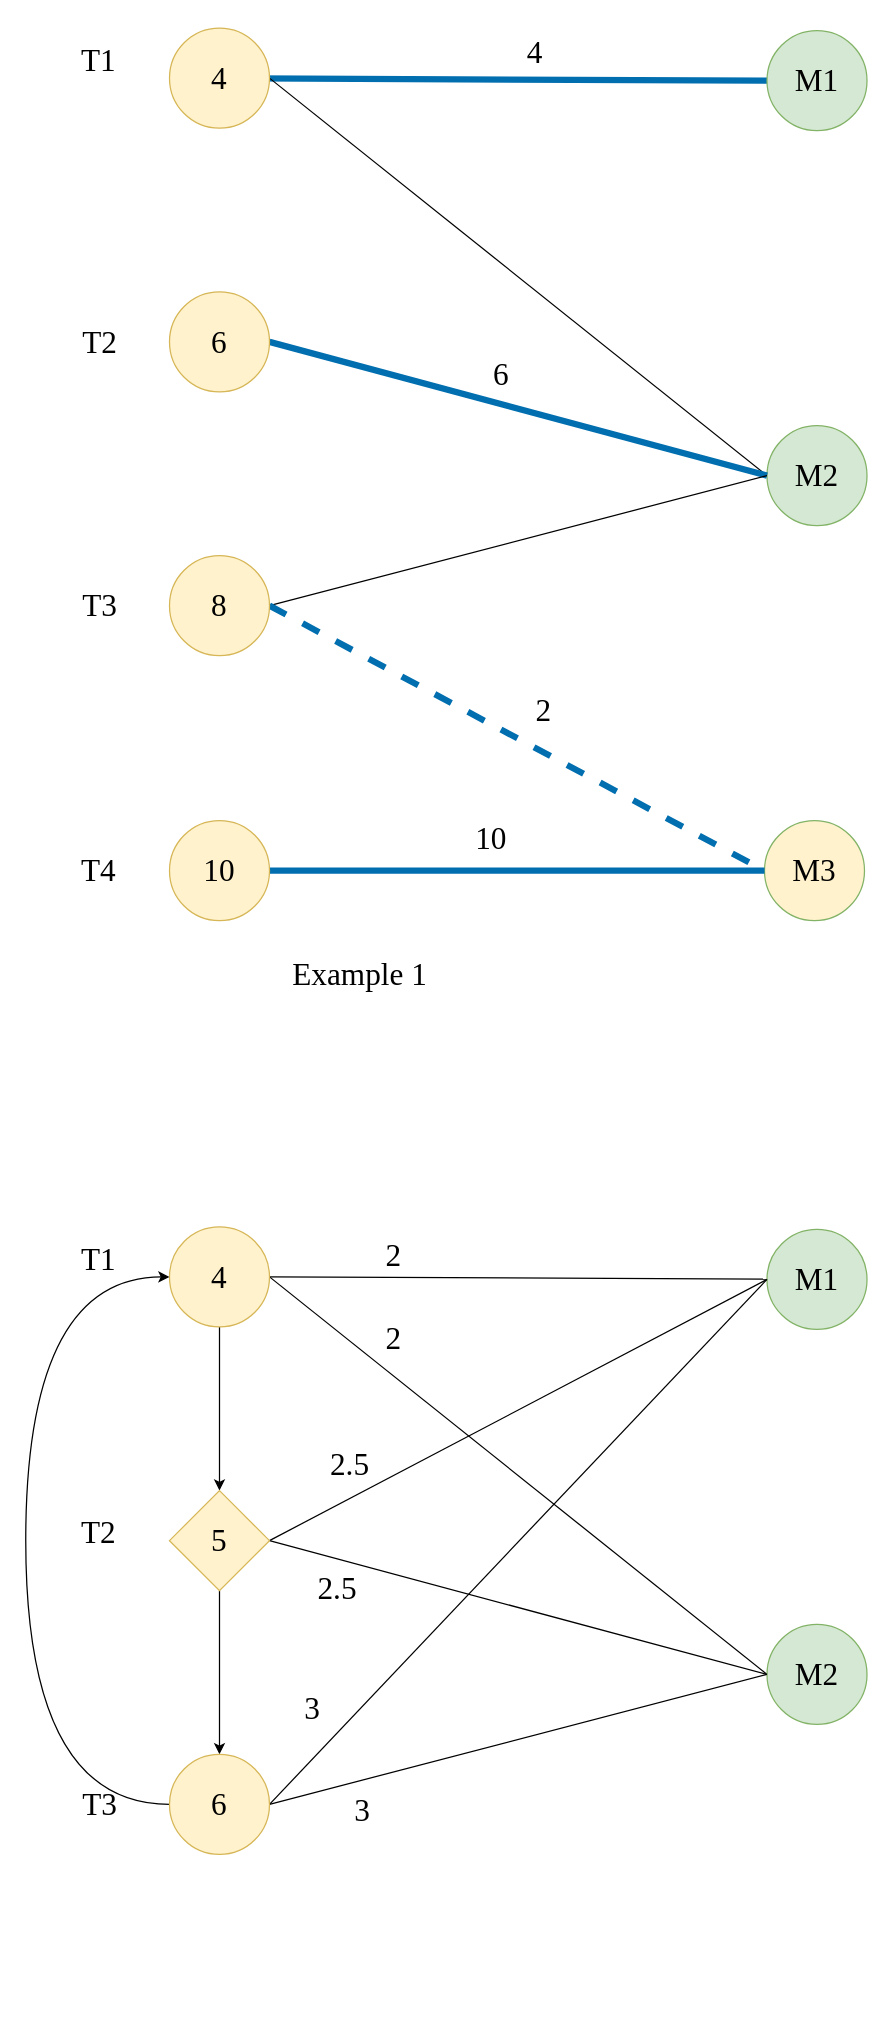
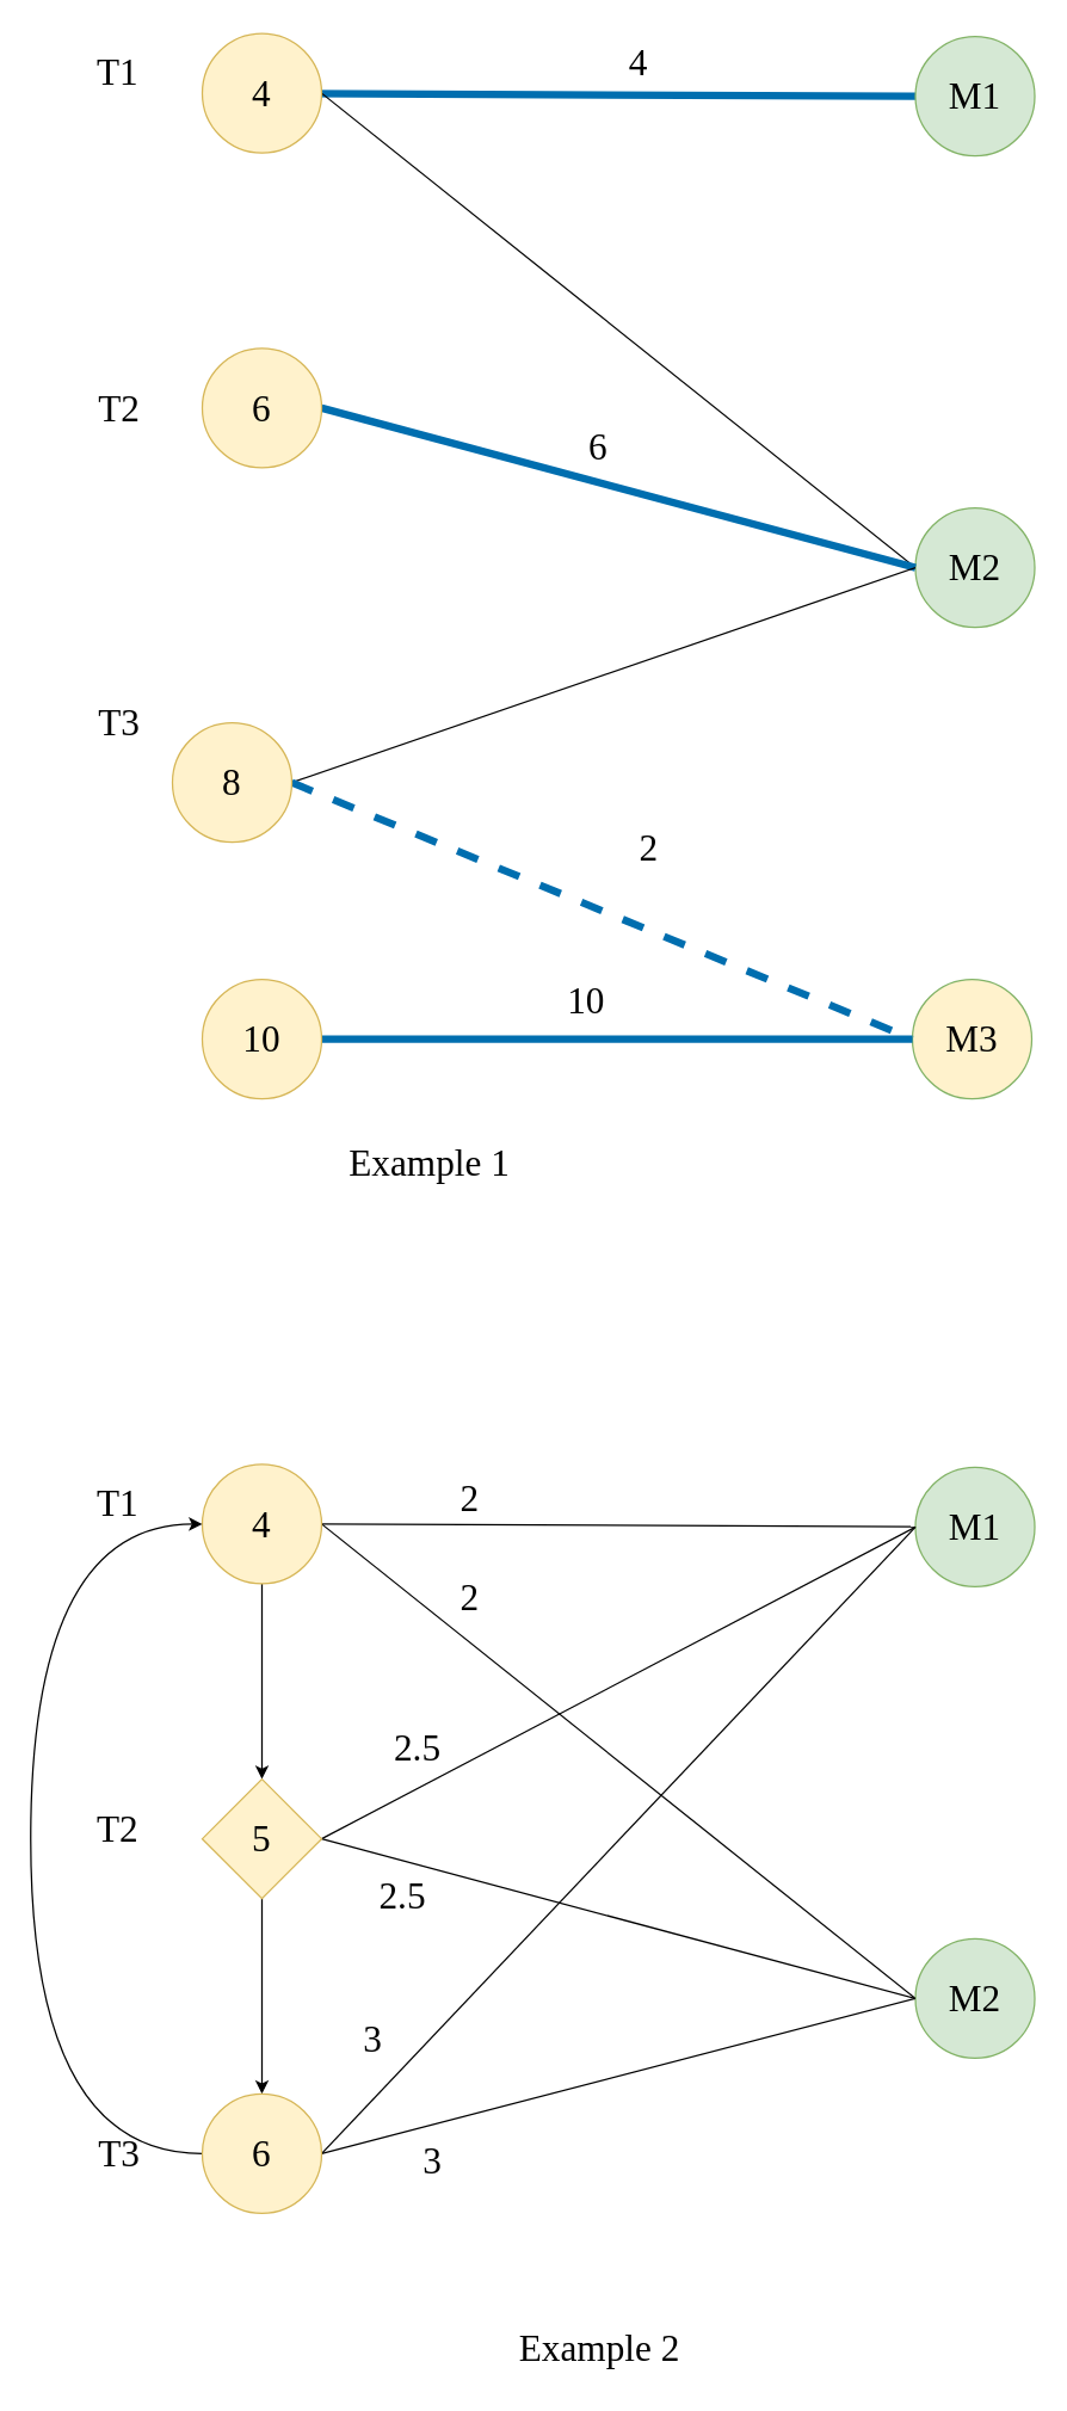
  <mxCell id="0" />
  <mxCell id="1" parent="0" />
  <mxCell id="2" style="edgeStyle=none;html=1;exitX=0;exitY=0.5;exitDx=0;exitDy=0;entryX=0;entryY=0.5;entryDx=0;entryDy=0;endArrow=none;endFill=0;fontSize=25;fontFamily=Georgia;fillColor=#1ba1e2;strokeColor=#006EAF;strokeWidth=5;" edge="1" parent="1" source="3" target="5"><mxGeometry relative="1" as="geometry" /></mxCell>
  <mxCell id="3" value="M1" style="ellipse;whiteSpace=wrap;html=1;aspect=fixed;fontSize=25;fillColor=#d5e8d4;strokeColor=#82b366;fontFamily=Georgia;" vertex="1" parent="1"><mxGeometry x="613" y="24" width="80" height="80" as="geometry" /></mxCell>
  <mxCell id="4" style="edgeStyle=none;html=1;exitX=1;exitY=0.5;exitDx=0;exitDy=0;entryX=0;entryY=0.5;entryDx=0;entryDy=0;fontFamily=Georgia;fontSize=25;endArrow=none;endFill=0;" edge="1" parent="1" source="5" target="6"><mxGeometry relative="1" as="geometry" /></mxCell>
  <mxCell id="5" value="4" style="ellipse;whiteSpace=wrap;html=1;aspect=fixed;fontSize=25;fillColor=#fff2cc;strokeColor=#d6b656;fontFamily=Georgia;" vertex="1" parent="1"><mxGeometry x="135" y="22" width="80" height="80" as="geometry" /></mxCell>
  <mxCell id="6" value="M2" style="ellipse;whiteSpace=wrap;html=1;aspect=fixed;fontSize=25;fillColor=#d5e8d4;strokeColor=#82b366;fontFamily=Georgia;" vertex="1" parent="1"><mxGeometry x="613" y="340" width="80" height="80" as="geometry" /></mxCell>
  <mxCell id="7" value="M3" style="ellipse;whiteSpace=wrap;html=1;aspect=fixed;fontSize=25;fillColor=#fff2cc;strokeColor=#82b366;fontFamily=Georgia;" vertex="1" parent="1"><mxGeometry x="611" y="656" width="80" height="80" as="geometry" /></mxCell>
  <mxCell id="8" style="edgeStyle=none;html=1;exitX=1;exitY=0.5;exitDx=0;exitDy=0;entryX=0;entryY=0.5;entryDx=0;entryDy=0;fontFamily=Georgia;fontSize=25;endArrow=none;endFill=0;fillColor=#1ba1e2;strokeColor=#006EAF;strokeWidth=5;" edge="1" parent="1" source="9" target="6"><mxGeometry relative="1" as="geometry" /></mxCell>
  <mxCell id="9" value="6" style="ellipse;whiteSpace=wrap;html=1;aspect=fixed;fontSize=25;fillColor=#fff2cc;strokeColor=#d6b656;fontFamily=Georgia;" vertex="1" parent="1"><mxGeometry x="135" y="233" width="80" height="80" as="geometry" /></mxCell>
  <mxCell id="10" style="edgeStyle=none;html=1;exitX=1;exitY=0.5;exitDx=0;exitDy=0;entryX=0;entryY=0.5;entryDx=0;entryDy=0;fontFamily=Georgia;fontSize=25;endArrow=none;endFill=0;fillColor=#1ba1e2;strokeColor=#006EAF;strokeWidth=5;" edge="1" parent="1" source="11" target="7"><mxGeometry relative="1" as="geometry" /></mxCell>
  <mxCell id="11" value="10" style="ellipse;whiteSpace=wrap;html=1;aspect=fixed;fontSize=25;fillColor=#fff2cc;strokeColor=#d6b656;fontFamily=Georgia;" vertex="1" parent="1"><mxGeometry x="135" y="656" width="80" height="80" as="geometry" /></mxCell>
  <mxCell id="12" style="edgeStyle=none;html=1;exitX=1;exitY=0.5;exitDx=0;exitDy=0;entryX=0;entryY=0.5;entryDx=0;entryDy=0;fontFamily=Georgia;fontSize=25;endArrow=none;endFill=0;" edge="1" parent="1" source="14" target="6"><mxGeometry relative="1" as="geometry" /></mxCell>
  <mxCell id="13" style="edgeStyle=none;html=1;exitX=1;exitY=0.5;exitDx=0;exitDy=0;entryX=0;entryY=0.5;entryDx=0;entryDy=0;fontFamily=Georgia;fontSize=25;endArrow=none;endFill=0;fillColor=#1ba1e2;strokeColor=#006EAF;strokeWidth=5;dashed=1;" edge="1" parent="1" source="14" target="7"><mxGeometry relative="1" as="geometry" /></mxCell>
- <mxCell id="14" value="8" style="ellipse;whiteSpace=wrap;html=1;aspect=fixed;fontSize=25;fillColor=#fff2cc;strokeColor=#d6b656;fontFamily=Georgia;" vertex="1" parent="1"><mxGeometry x="135" y="444" width="80" height="80" as="geometry" /></mxCell>
+ <mxCell id="14" value="8" style="ellipse;whiteSpace=wrap;html=1;aspect=fixed;fontSize=25;fillColor=#fff2cc;strokeColor=#d6b656;fontFamily=Georgia;" vertex="1" parent="1"><mxGeometry x="115" y="484" width="80" height="80" as="geometry" /></mxCell>
  <mxCell id="15" value="T1" style="text;html=1;align=center;verticalAlign=middle;resizable=0;points=[];autosize=1;strokeColor=none;fillColor=none;fontSize=25;fontFamily=Georgia;" vertex="1" parent="1"><mxGeometry x="56" y="27" width="44" height="42" as="geometry" /></mxCell>
  <mxCell id="16" value="T2" style="text;html=1;align=center;verticalAlign=middle;resizable=0;points=[];autosize=1;strokeColor=none;fillColor=none;fontSize=25;fontFamily=Georgia;" vertex="1" parent="1"><mxGeometry x="55" y="252" width="47" height="42" as="geometry" /></mxCell>
  <mxCell id="17" value="T3" style="text;html=1;align=center;verticalAlign=middle;resizable=0;points=[];autosize=1;strokeColor=none;fillColor=none;fontSize=25;fontFamily=Georgia;" vertex="1" parent="1"><mxGeometry x="55" y="463" width="47" height="42" as="geometry" /></mxCell>
- <mxCell id="18" value="T4" style="text;html=1;align=center;verticalAlign=middle;resizable=0;points=[];autosize=1;strokeColor=none;fillColor=none;fontSize=25;fontFamily=Georgia;" vertex="1" parent="1"><mxGeometry x="54" y="675" width="48" height="42" as="geometry" /></mxCell>
  <mxCell id="19" value="4" style="text;html=1;align=center;verticalAlign=middle;resizable=0;points=[];autosize=1;strokeColor=none;fillColor=none;fontSize=25;fontFamily=Georgia;" vertex="1" parent="1"><mxGeometry x="411" y="20" width="32" height="42" as="geometry" /></mxCell>
  <mxCell id="20" value="6" style="text;html=1;align=center;verticalAlign=middle;resizable=0;points=[];autosize=1;strokeColor=none;fillColor=none;fontSize=25;fontFamily=Georgia;" vertex="1" parent="1"><mxGeometry x="384" y="278" width="32" height="42" as="geometry" /></mxCell>
  <mxCell id="21" value="2" style="text;html=1;align=center;verticalAlign=middle;resizable=0;points=[];autosize=1;strokeColor=none;fillColor=none;fontSize=25;fontFamily=Georgia;" vertex="1" parent="1"><mxGeometry x="418" y="547" width="32" height="42" as="geometry" /></mxCell>
  <mxCell id="22" value="10" style="text;html=1;align=center;verticalAlign=middle;resizable=0;points=[];autosize=1;strokeColor=none;fillColor=none;fontSize=25;fontFamily=Georgia;" vertex="1" parent="1"><mxGeometry x="370" y="649" width="44" height="42" as="geometry" /></mxCell>
  <mxCell id="23" value="Example 1" style="text;html=1;align=center;verticalAlign=middle;resizable=0;points=[];autosize=1;strokeColor=none;fillColor=none;fontSize=25;fontFamily=Georgia;fontColor=#000000;" vertex="1" parent="1"><mxGeometry x="221" y="758" width="132" height="42" as="geometry" /></mxCell>
  <mxCell id="24" value="M1" style="ellipse;whiteSpace=wrap;html=1;aspect=fixed;fontSize=25;fillColor=#d5e8d4;strokeColor=#82b366;fontFamily=Georgia;" vertex="1" parent="1"><mxGeometry x="613" y="983" width="80" height="80" as="geometry" /></mxCell>
  <mxCell id="25" style="edgeStyle=none;html=1;exitX=1;exitY=0.5;exitDx=0;exitDy=0;entryX=0;entryY=0.5;entryDx=0;entryDy=0;fontFamily=Georgia;fontSize=25;endArrow=none;endFill=0;" edge="1" parent="1" source="28" target="29"><mxGeometry relative="1" as="geometry" /></mxCell>
  <mxCell id="26" style="edgeStyle=none;html=1;exitX=1;exitY=0.5;exitDx=0;exitDy=0;strokeWidth=1;fontFamily=Georgia;fontSize=25;fontColor=#000000;endArrow=none;endFill=0;" edge="1" parent="1" source="28" target="24"><mxGeometry relative="1" as="geometry" /></mxCell>
  <mxCell id="27" style="edgeStyle=none;html=1;exitX=0.5;exitY=1;exitDx=0;exitDy=0;entryX=0.5;entryY=0;entryDx=0;entryDy=0;strokeWidth=1;fontFamily=Georgia;fontSize=25;fontColor=#000000;endArrow=classic;endFill=1;" edge="1" parent="1" source="28" target="33"><mxGeometry relative="1" as="geometry" /></mxCell>
  <mxCell id="28" value="4" style="ellipse;whiteSpace=wrap;html=1;aspect=fixed;fontSize=25;fillColor=#fff2cc;strokeColor=#d6b656;fontFamily=Georgia;" vertex="1" parent="1"><mxGeometry x="135" y="981" width="80" height="80" as="geometry" /></mxCell>
  <mxCell id="29" value="M2" style="ellipse;whiteSpace=wrap;html=1;aspect=fixed;fontSize=25;fillColor=#d5e8d4;strokeColor=#82b366;fontFamily=Georgia;" vertex="1" parent="1"><mxGeometry x="613" y="1299" width="80" height="80" as="geometry" /></mxCell>
  <mxCell id="30" style="edgeStyle=none;html=1;exitX=1;exitY=0.5;exitDx=0;exitDy=0;entryX=0;entryY=0.5;entryDx=0;entryDy=0;strokeWidth=1;fontFamily=Georgia;fontSize=25;fontColor=#000000;endArrow=none;endFill=0;" edge="1" parent="1" source="33" target="24"><mxGeometry relative="1" as="geometry" /></mxCell>
  <mxCell id="31" style="edgeStyle=none;html=1;exitX=1;exitY=0.5;exitDx=0;exitDy=0;entryX=0;entryY=0.5;entryDx=0;entryDy=0;strokeWidth=1;fontFamily=Georgia;fontSize=25;fontColor=#000000;endArrow=none;endFill=0;" edge="1" parent="1" source="33" target="29"><mxGeometry relative="1" as="geometry" /></mxCell>
  <mxCell id="32" style="edgeStyle=none;html=1;exitX=0.5;exitY=1;exitDx=0;exitDy=0;entryX=0.5;entryY=0;entryDx=0;entryDy=0;strokeWidth=1;fontFamily=Georgia;fontSize=25;fontColor=#000000;endArrow=classic;endFill=1;" edge="1" parent="1" source="33" target="37"><mxGeometry relative="1" as="geometry" /></mxCell>
  <mxCell id="33" value="5" style="rhombus;whiteSpace=wrap;html=1;aspect=fixed;fontSize=25;fillColor=#fff2cc;strokeColor=#d6b656;fontFamily=Georgia;" vertex="1" parent="1"><mxGeometry x="135" y="1192" width="80" height="80" as="geometry" /></mxCell>
  <mxCell id="34" style="edgeStyle=none;html=1;exitX=1;exitY=0.5;exitDx=0;exitDy=0;entryX=0;entryY=0.5;entryDx=0;entryDy=0;fontFamily=Georgia;fontSize=25;endArrow=none;endFill=0;" edge="1" parent="1" source="37" target="29"><mxGeometry relative="1" as="geometry" /></mxCell>
  <mxCell id="35" style="edgeStyle=none;html=1;exitX=1;exitY=0.5;exitDx=0;exitDy=0;entryX=0;entryY=0.5;entryDx=0;entryDy=0;strokeWidth=1;fontFamily=Georgia;fontSize=25;fontColor=#000000;endArrow=none;endFill=0;" edge="1" parent="1" source="37" target="24"><mxGeometry relative="1" as="geometry" /></mxCell>
  <mxCell id="36" style="edgeStyle=orthogonalEdgeStyle;html=1;exitX=0;exitY=0.5;exitDx=0;exitDy=0;entryX=0;entryY=0.5;entryDx=0;entryDy=0;strokeWidth=1;fontFamily=Georgia;fontSize=25;fontColor=#000000;endArrow=classic;endFill=1;curved=1;" edge="1" parent="1" source="37" target="28"><mxGeometry relative="1" as="geometry"><Array as="points"><mxPoint x="20" y="1443" /><mxPoint x="20" y="1021" /></Array></mxGeometry></mxCell>
  <mxCell id="37" value="6" style="ellipse;whiteSpace=wrap;html=1;aspect=fixed;fontSize=25;fillColor=#fff2cc;strokeColor=#d6b656;fontFamily=Georgia;" vertex="1" parent="1"><mxGeometry x="135" y="1403" width="80" height="80" as="geometry" /></mxCell>
  <mxCell id="38" value="T1" style="text;html=1;align=center;verticalAlign=middle;resizable=0;points=[];autosize=1;strokeColor=none;fillColor=none;fontSize=25;fontFamily=Georgia;" vertex="1" parent="1"><mxGeometry x="56" y="986" width="44" height="42" as="geometry" /></mxCell>
  <mxCell id="39" value="T2" style="text;html=1;align=center;verticalAlign=middle;resizable=0;points=[];autosize=1;strokeColor=none;fillColor=none;fontSize=25;fontFamily=Georgia;" vertex="1" parent="1"><mxGeometry x="54" y="1204" width="47" height="42" as="geometry" /></mxCell>
  <mxCell id="40" value="T3" style="text;html=1;align=center;verticalAlign=middle;resizable=0;points=[];autosize=1;strokeColor=none;fillColor=none;fontSize=25;fontFamily=Georgia;" vertex="1" parent="1"><mxGeometry x="55" y="1422" width="47" height="42" as="geometry" /></mxCell>
  <mxCell id="41" value="2" style="text;html=1;align=center;verticalAlign=middle;resizable=0;points=[];autosize=1;strokeColor=none;fillColor=none;fontSize=25;fontFamily=Georgia;" vertex="1" parent="1"><mxGeometry x="298" y="983" width="32" height="42" as="geometry" /></mxCell>
+ <mxCell id="42" value="Example 2" style="text;html=1;align=center;verticalAlign=middle;resizable=0;points=[];autosize=1;strokeColor=none;fillColor=none;fontSize=25;fontFamily=Georgia;fontColor=#000000;" vertex="1" parent="1"><mxGeometry x="333" y="1552" width="135" height="42" as="geometry" /></mxCell>
  <mxCell id="43" value="2" style="text;html=1;align=center;verticalAlign=middle;resizable=0;points=[];autosize=1;strokeColor=none;fillColor=none;fontSize=25;fontFamily=Georgia;" vertex="1" parent="1"><mxGeometry x="298" y="1049" width="32" height="42" as="geometry" /></mxCell>
  <mxCell id="44" value="2.5" style="text;html=1;align=center;verticalAlign=middle;resizable=0;points=[];autosize=1;strokeColor=none;fillColor=none;fontSize=25;fontFamily=Georgia;" vertex="1" parent="1"><mxGeometry x="253" y="1150" width="52" height="42" as="geometry" /></mxCell>
  <mxCell id="45" value="2.5" style="text;html=1;align=center;verticalAlign=middle;resizable=0;points=[];autosize=1;strokeColor=none;fillColor=none;fontSize=25;fontFamily=Georgia;" vertex="1" parent="1"><mxGeometry x="243" y="1249" width="52" height="42" as="geometry" /></mxCell>
  <mxCell id="46" value="3" style="text;html=1;align=center;verticalAlign=middle;resizable=0;points=[];autosize=1;strokeColor=none;fillColor=none;fontSize=25;fontFamily=Georgia;fontColor=#000000;" vertex="1" parent="1"><mxGeometry x="233" y="1345" width="32" height="42" as="geometry" /></mxCell>
  <mxCell id="47" value="3" style="text;html=1;align=center;verticalAlign=middle;resizable=0;points=[];autosize=1;strokeColor=none;fillColor=none;fontSize=25;fontFamily=Georgia;fontColor=#000000;" vertex="1" parent="1"><mxGeometry x="273" y="1427" width="32" height="42" as="geometry" /></mxCell>
